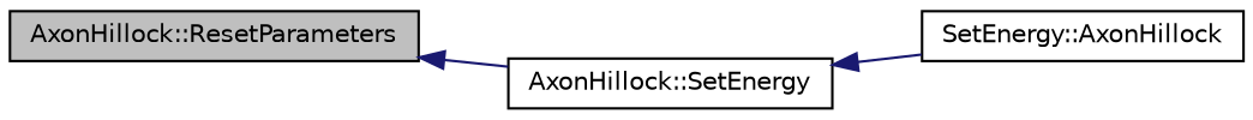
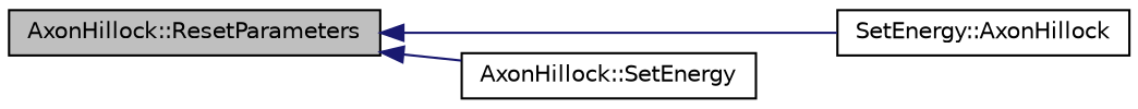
  digraph {
    rankdir=LR
    node [color=black fillcolor=white fontname=Helvetica fontsize=10 shape=record style=filled]
    edge [color=midnightblue dir=back fontname=Helvetica fontsize=10 labelfontname=Helvetica labelfontsize=10 style=solid]
    n1 [fillcolor=grey75 fontcolor=black height=0.2 label="AxonHillock::ResetParameters" width=0.4]
    n2 [height=0.2 label="SetEnergy::AxonHillock" width=0.4]
    n3 [height=0.2 label="AxonHillock::SetEnergy" width=0.4]
-   n3 -> n2
+   n1 -> n2
    n1 -> n3
  }
